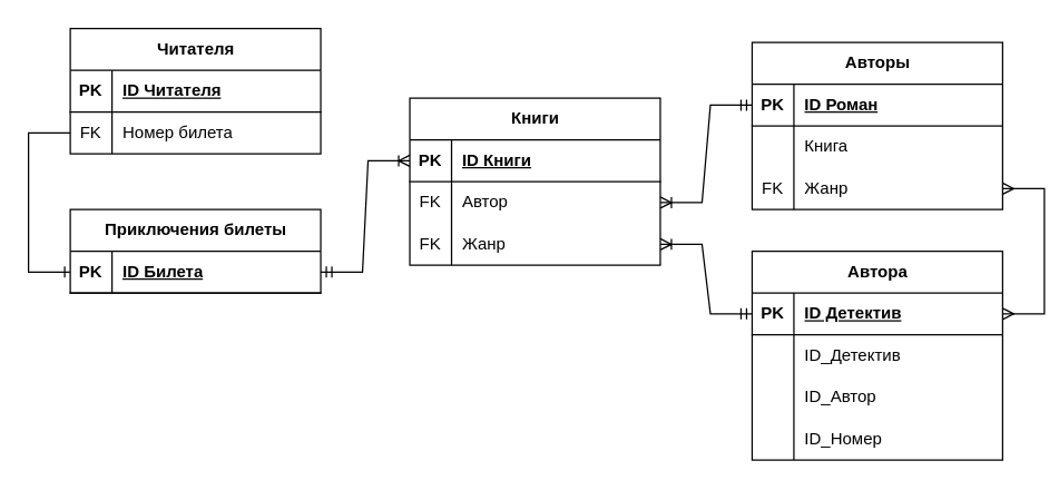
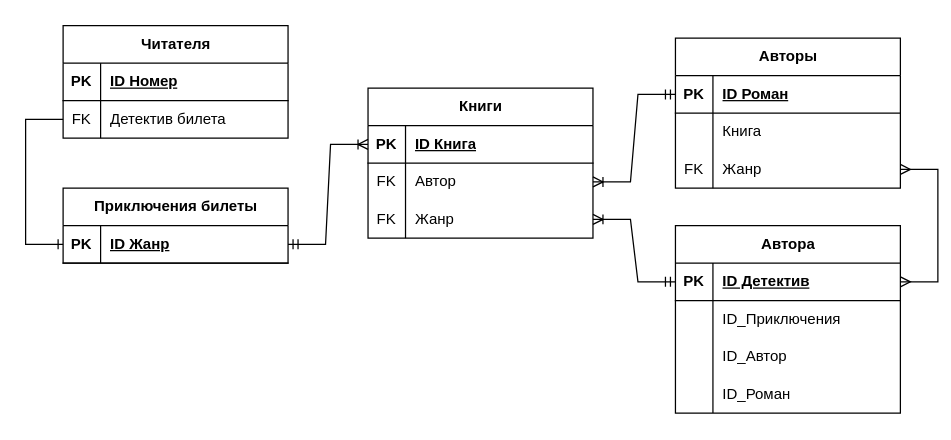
  <mxCell id="0" />
  <mxCell id="1" parent="0" />
  <mxCell id="2" value="Книги" style="shape=table;startSize=30;container=1;collapsible=1;childLayout=tableLayout;fixedRows=1;rowLines=0;fontStyle=1;align=center;resizeLast=1;html=1;" parent="1" vertex="1"><mxGeometry x="294" y="70" width="180" height="120" as="geometry" /></mxCell>
  <mxCell id="3" value="" style="shape=tableRow;horizontal=0;startSize=0;swimlaneHead=0;swimlaneBody=0;fillColor=none;collapsible=0;dropTarget=0;points=[[0,0.5],[1,0.5]];portConstraint=eastwest;top=0;left=0;right=0;bottom=1;" parent="2" vertex="1"><mxGeometry y="30" width="180" height="30" as="geometry" /></mxCell>
  <mxCell id="4" value="PK" style="shape=partialRectangle;connectable=0;fillColor=none;top=0;left=0;bottom=0;right=0;fontStyle=1;overflow=hidden;whiteSpace=wrap;html=1;" parent="3" vertex="1"><mxGeometry width="30" height="30" as="geometry"><mxRectangle width="30" height="30" as="alternateBounds" /></mxGeometry></mxCell>
- <mxCell id="5" value="ID Книги" style="shape=partialRectangle;connectable=0;fillColor=none;top=0;left=0;bottom=0;right=0;align=left;spacingLeft=6;fontStyle=5;overflow=hidden;whiteSpace=wrap;html=1;" parent="3" vertex="1"><mxGeometry x="30" width="150" height="30" as="geometry"><mxRectangle width="150" height="30" as="alternateBounds" /></mxGeometry></mxCell>
+ <mxCell id="5" value="ID Книга" style="shape=partialRectangle;connectable=0;fillColor=none;top=0;left=0;bottom=0;right=0;align=left;spacingLeft=6;fontStyle=5;overflow=hidden;whiteSpace=wrap;html=1;" parent="3" vertex="1"><mxGeometry x="30" width="150" height="30" as="geometry"><mxRectangle width="150" height="30" as="alternateBounds" /></mxGeometry></mxCell>
  <mxCell id="6" value="" style="shape=tableRow;horizontal=0;startSize=0;swimlaneHead=0;swimlaneBody=0;fillColor=none;collapsible=0;dropTarget=0;points=[[0,0.5],[1,0.5]];portConstraint=eastwest;top=0;left=0;right=0;bottom=0;" parent="2" vertex="1"><mxGeometry y="60" width="180" height="30" as="geometry" /></mxCell>
  <mxCell id="7" value="FK" style="shape=partialRectangle;connectable=0;fillColor=none;top=0;left=0;bottom=0;right=0;editable=1;overflow=hidden;whiteSpace=wrap;html=1;" parent="6" vertex="1"><mxGeometry width="30" height="30" as="geometry"><mxRectangle width="30" height="30" as="alternateBounds" /></mxGeometry></mxCell>
  <mxCell id="8" value="Автор" style="shape=partialRectangle;connectable=0;fillColor=none;top=0;left=0;bottom=0;right=0;align=left;spacingLeft=6;overflow=hidden;whiteSpace=wrap;html=1;" parent="6" vertex="1"><mxGeometry x="30" width="150" height="30" as="geometry"><mxRectangle width="150" height="30" as="alternateBounds" /></mxGeometry></mxCell>
  <mxCell id="9" value="" style="shape=tableRow;horizontal=0;startSize=0;swimlaneHead=0;swimlaneBody=0;fillColor=none;collapsible=0;dropTarget=0;points=[[0,0.5],[1,0.5]];portConstraint=eastwest;top=0;left=0;right=0;bottom=0;" parent="2" vertex="1"><mxGeometry y="90" width="180" height="30" as="geometry" /></mxCell>
  <mxCell id="10" value="FK" style="shape=partialRectangle;connectable=0;fillColor=none;top=0;left=0;bottom=0;right=0;editable=1;overflow=hidden;whiteSpace=wrap;html=1;" parent="9" vertex="1"><mxGeometry width="30" height="30" as="geometry"><mxRectangle width="30" height="30" as="alternateBounds" /></mxGeometry></mxCell>
  <mxCell id="11" value="Жанр" style="shape=partialRectangle;connectable=0;fillColor=none;top=0;left=0;bottom=0;right=0;align=left;spacingLeft=6;overflow=hidden;whiteSpace=wrap;html=1;" parent="9" vertex="1"><mxGeometry x="30" width="150" height="30" as="geometry"><mxRectangle width="150" height="30" as="alternateBounds" /></mxGeometry></mxCell>
  <mxCell id="12" value="Авторы" style="shape=table;startSize=30;container=1;collapsible=1;childLayout=tableLayout;fixedRows=1;rowLines=0;fontStyle=1;align=center;resizeLast=1;html=1;" parent="1" vertex="1"><mxGeometry x="540" y="30" width="180" height="120" as="geometry" /></mxCell>
  <mxCell id="13" value="" style="shape=tableRow;horizontal=0;startSize=0;swimlaneHead=0;swimlaneBody=0;fillColor=none;collapsible=0;dropTarget=0;points=[[0,0.5],[1,0.5]];portConstraint=eastwest;top=0;left=0;right=0;bottom=1;" parent="12" vertex="1"><mxGeometry y="30" width="180" height="30" as="geometry" /></mxCell>
  <mxCell id="14" value="PK" style="shape=partialRectangle;connectable=0;fillColor=none;top=0;left=0;bottom=0;right=0;fontStyle=1;overflow=hidden;whiteSpace=wrap;html=1;" parent="13" vertex="1"><mxGeometry width="30" height="30" as="geometry"><mxRectangle width="30" height="30" as="alternateBounds" /></mxGeometry></mxCell>
  <mxCell id="15" value="ID Роман" style="shape=partialRectangle;connectable=0;fillColor=none;top=0;left=0;bottom=0;right=0;align=left;spacingLeft=6;fontStyle=5;overflow=hidden;whiteSpace=wrap;html=1;" parent="13" vertex="1"><mxGeometry x="30" width="150" height="30" as="geometry"><mxRectangle width="150" height="30" as="alternateBounds" /></mxGeometry></mxCell>
  <mxCell id="16" value="" style="shape=tableRow;horizontal=0;startSize=0;swimlaneHead=0;swimlaneBody=0;fillColor=none;collapsible=0;dropTarget=0;points=[[0,0.5],[1,0.5]];portConstraint=eastwest;top=0;left=0;right=0;bottom=0;" parent="12" vertex="1"><mxGeometry y="60" width="180" height="30" as="geometry" /></mxCell>
  <mxCell id="17" value="" style="shape=partialRectangle;connectable=0;fillColor=none;top=0;left=0;bottom=0;right=0;editable=1;overflow=hidden;whiteSpace=wrap;html=1;" parent="16" vertex="1"><mxGeometry width="30" height="30" as="geometry"><mxRectangle width="30" height="30" as="alternateBounds" /></mxGeometry></mxCell>
  <mxCell id="18" value="Книга" style="shape=partialRectangle;connectable=0;fillColor=none;top=0;left=0;bottom=0;right=0;align=left;spacingLeft=6;overflow=hidden;whiteSpace=wrap;html=1;" parent="16" vertex="1"><mxGeometry x="30" width="150" height="30" as="geometry"><mxRectangle width="150" height="30" as="alternateBounds" /></mxGeometry></mxCell>
  <mxCell id="19" value="" style="shape=tableRow;horizontal=0;startSize=0;swimlaneHead=0;swimlaneBody=0;fillColor=none;collapsible=0;dropTarget=0;points=[[0,0.5],[1,0.5]];portConstraint=eastwest;top=0;left=0;right=0;bottom=0;" parent="12" vertex="1"><mxGeometry y="90" width="180" height="30" as="geometry" /></mxCell>
  <mxCell id="20" value="FK" style="shape=partialRectangle;connectable=0;fillColor=none;top=0;left=0;bottom=0;right=0;editable=1;overflow=hidden;whiteSpace=wrap;html=1;" parent="19" vertex="1"><mxGeometry width="30" height="30" as="geometry"><mxRectangle width="30" height="30" as="alternateBounds" /></mxGeometry></mxCell>
  <mxCell id="21" value="Жанр" style="shape=partialRectangle;connectable=0;fillColor=none;top=0;left=0;bottom=0;right=0;align=left;spacingLeft=6;overflow=hidden;whiteSpace=wrap;html=1;" parent="19" vertex="1"><mxGeometry x="30" width="150" height="30" as="geometry"><mxRectangle width="150" height="30" as="alternateBounds" /></mxGeometry></mxCell>
  <mxCell id="22" value="Автора" style="shape=table;startSize=30;container=1;collapsible=1;childLayout=tableLayout;fixedRows=1;rowLines=0;fontStyle=1;align=center;resizeLast=1;html=1;" parent="1" vertex="1"><mxGeometry x="540" y="180" width="180" height="150" as="geometry" /></mxCell>
  <mxCell id="23" value="" style="shape=tableRow;horizontal=0;startSize=0;swimlaneHead=0;swimlaneBody=0;fillColor=none;collapsible=0;dropTarget=0;points=[[0,0.5],[1,0.5]];portConstraint=eastwest;top=0;left=0;right=0;bottom=1;" parent="22" vertex="1"><mxGeometry y="30" width="180" height="30" as="geometry" /></mxCell>
  <mxCell id="24" value="PK" style="shape=partialRectangle;connectable=0;fillColor=none;top=0;left=0;bottom=0;right=0;fontStyle=1;overflow=hidden;whiteSpace=wrap;html=1;" parent="23" vertex="1"><mxGeometry width="30" height="30" as="geometry"><mxRectangle width="30" height="30" as="alternateBounds" /></mxGeometry></mxCell>
  <mxCell id="25" value="ID Детектив" style="shape=partialRectangle;connectable=0;fillColor=none;top=0;left=0;bottom=0;right=0;align=left;spacingLeft=6;fontStyle=5;overflow=hidden;whiteSpace=wrap;html=1;" parent="23" vertex="1"><mxGeometry x="30" width="150" height="30" as="geometry"><mxRectangle width="150" height="30" as="alternateBounds" /></mxGeometry></mxCell>
  <mxCell id="26" value="" style="shape=tableRow;horizontal=0;startSize=0;swimlaneHead=0;swimlaneBody=0;fillColor=none;collapsible=0;dropTarget=0;points=[[0,0.5],[1,0.5]];portConstraint=eastwest;top=0;left=0;right=0;bottom=0;" parent="22" vertex="1"><mxGeometry y="60" width="180" height="30" as="geometry" /></mxCell>
  <mxCell id="27" value="" style="shape=partialRectangle;connectable=0;fillColor=none;top=0;left=0;bottom=0;right=0;editable=1;overflow=hidden;whiteSpace=wrap;html=1;" parent="26" vertex="1"><mxGeometry width="30" height="30" as="geometry"><mxRectangle width="30" height="30" as="alternateBounds" /></mxGeometry></mxCell>
- <mxCell id="28" value="ID_Детектив" style="shape=partialRectangle;connectable=0;fillColor=none;top=0;left=0;bottom=0;right=0;align=left;spacingLeft=6;overflow=hidden;whiteSpace=wrap;html=1;" parent="26" vertex="1"><mxGeometry x="30" width="150" height="30" as="geometry"><mxRectangle width="150" height="30" as="alternateBounds" /></mxGeometry></mxCell>
+ <mxCell id="28" value="ID_Приключения" style="shape=partialRectangle;connectable=0;fillColor=none;top=0;left=0;bottom=0;right=0;align=left;spacingLeft=6;overflow=hidden;whiteSpace=wrap;html=1;" parent="26" vertex="1"><mxGeometry x="30" width="150" height="30" as="geometry"><mxRectangle width="150" height="30" as="alternateBounds" /></mxGeometry></mxCell>
  <mxCell id="29" value="" style="shape=tableRow;horizontal=0;startSize=0;swimlaneHead=0;swimlaneBody=0;fillColor=none;collapsible=0;dropTarget=0;points=[[0,0.5],[1,0.5]];portConstraint=eastwest;top=0;left=0;right=0;bottom=0;" parent="22" vertex="1"><mxGeometry y="90" width="180" height="30" as="geometry" /></mxCell>
  <mxCell id="30" value="" style="shape=partialRectangle;connectable=0;fillColor=none;top=0;left=0;bottom=0;right=0;editable=1;overflow=hidden;whiteSpace=wrap;html=1;" parent="29" vertex="1"><mxGeometry width="30" height="30" as="geometry"><mxRectangle width="30" height="30" as="alternateBounds" /></mxGeometry></mxCell>
  <mxCell id="31" value="ID_Автор" style="shape=partialRectangle;connectable=0;fillColor=none;top=0;left=0;bottom=0;right=0;align=left;spacingLeft=6;overflow=hidden;whiteSpace=wrap;html=1;" parent="29" vertex="1"><mxGeometry x="30" width="150" height="30" as="geometry"><mxRectangle width="150" height="30" as="alternateBounds" /></mxGeometry></mxCell>
  <mxCell id="32" value="" style="shape=tableRow;horizontal=0;startSize=0;swimlaneHead=0;swimlaneBody=0;fillColor=none;collapsible=0;dropTarget=0;points=[[0,0.5],[1,0.5]];portConstraint=eastwest;top=0;left=0;right=0;bottom=0;" parent="22" vertex="1"><mxGeometry y="120" width="180" height="30" as="geometry" /></mxCell>
  <mxCell id="33" value="" style="shape=partialRectangle;connectable=0;fillColor=none;top=0;left=0;bottom=0;right=0;editable=1;overflow=hidden;whiteSpace=wrap;html=1;" parent="32" vertex="1"><mxGeometry width="30" height="30" as="geometry"><mxRectangle width="30" height="30" as="alternateBounds" /></mxGeometry></mxCell>
- <mxCell id="34" value="ID_Номер" style="shape=partialRectangle;connectable=0;fillColor=none;top=0;left=0;bottom=0;right=0;align=left;spacingLeft=6;overflow=hidden;whiteSpace=wrap;html=1;" parent="32" vertex="1"><mxGeometry x="30" width="150" height="30" as="geometry"><mxRectangle width="150" height="30" as="alternateBounds" /></mxGeometry></mxCell>
+ <mxCell id="34" value="ID_Роман" style="shape=partialRectangle;connectable=0;fillColor=none;top=0;left=0;bottom=0;right=0;align=left;spacingLeft=6;overflow=hidden;whiteSpace=wrap;html=1;" parent="32" vertex="1"><mxGeometry x="30" width="150" height="30" as="geometry"><mxRectangle width="150" height="30" as="alternateBounds" /></mxGeometry></mxCell>
  <mxCell id="35" value="Читателя" style="shape=table;startSize=30;container=1;collapsible=1;childLayout=tableLayout;fixedRows=1;rowLines=0;fontStyle=1;align=center;resizeLast=1;html=1;" parent="1" vertex="1"><mxGeometry x="50" y="20" width="180" height="90" as="geometry" /></mxCell>
  <mxCell id="36" value="" style="shape=tableRow;horizontal=0;startSize=0;swimlaneHead=0;swimlaneBody=0;fillColor=none;collapsible=0;dropTarget=0;points=[[0,0.5],[1,0.5]];portConstraint=eastwest;top=0;left=0;right=0;bottom=1;" parent="35" vertex="1"><mxGeometry y="30" width="180" height="30" as="geometry" /></mxCell>
  <mxCell id="37" value="PK" style="shape=partialRectangle;connectable=0;fillColor=none;top=0;left=0;bottom=0;right=0;fontStyle=1;overflow=hidden;whiteSpace=wrap;html=1;" parent="36" vertex="1"><mxGeometry width="30" height="30" as="geometry"><mxRectangle width="30" height="30" as="alternateBounds" /></mxGeometry></mxCell>
- <mxCell id="38" value="ID Читателя" style="shape=partialRectangle;connectable=0;fillColor=none;top=0;left=0;bottom=0;right=0;align=left;spacingLeft=6;fontStyle=5;overflow=hidden;whiteSpace=wrap;html=1;" parent="36" vertex="1"><mxGeometry x="30" width="150" height="30" as="geometry"><mxRectangle width="150" height="30" as="alternateBounds" /></mxGeometry></mxCell>
+ <mxCell id="38" value="ID Номер" style="shape=partialRectangle;connectable=0;fillColor=none;top=0;left=0;bottom=0;right=0;align=left;spacingLeft=6;fontStyle=5;overflow=hidden;whiteSpace=wrap;html=1;" parent="36" vertex="1"><mxGeometry x="30" width="150" height="30" as="geometry"><mxRectangle width="150" height="30" as="alternateBounds" /></mxGeometry></mxCell>
  <mxCell id="39" value="" style="shape=tableRow;horizontal=0;startSize=0;swimlaneHead=0;swimlaneBody=0;fillColor=none;collapsible=0;dropTarget=0;points=[[0,0.5],[1,0.5]];portConstraint=eastwest;top=0;left=0;right=0;bottom=0;" parent="35" vertex="1"><mxGeometry y="60" width="180" height="30" as="geometry" /></mxCell>
  <mxCell id="40" value="FK" style="shape=partialRectangle;connectable=0;fillColor=none;top=0;left=0;bottom=0;right=0;editable=1;overflow=hidden;whiteSpace=wrap;html=1;" parent="39" vertex="1"><mxGeometry width="30" height="30" as="geometry"><mxRectangle width="30" height="30" as="alternateBounds" /></mxGeometry></mxCell>
- <mxCell id="41" value="Номер билета" style="shape=partialRectangle;connectable=0;fillColor=none;top=0;left=0;bottom=0;right=0;align=left;spacingLeft=6;overflow=hidden;whiteSpace=wrap;html=1;" parent="39" vertex="1"><mxGeometry x="30" width="150" height="30" as="geometry"><mxRectangle width="150" height="30" as="alternateBounds" /></mxGeometry></mxCell>
+ <mxCell id="41" value="Детектив билета" style="shape=partialRectangle;connectable=0;fillColor=none;top=0;left=0;bottom=0;right=0;align=left;spacingLeft=6;overflow=hidden;whiteSpace=wrap;html=1;" parent="39" vertex="1"><mxGeometry x="30" width="150" height="30" as="geometry"><mxRectangle width="150" height="30" as="alternateBounds" /></mxGeometry></mxCell>
  <mxCell id="42" value="Приключения билеты" style="shape=table;startSize=30;container=1;collapsible=1;childLayout=tableLayout;fixedRows=1;rowLines=0;fontStyle=1;align=center;resizeLast=1;html=1;" parent="1" vertex="1"><mxGeometry x="50" y="150" width="180" height="60" as="geometry" /></mxCell>
  <mxCell id="43" value="" style="shape=tableRow;horizontal=0;startSize=0;swimlaneHead=0;swimlaneBody=0;fillColor=none;collapsible=0;dropTarget=0;points=[[0,0.5],[1,0.5]];portConstraint=eastwest;top=0;left=0;right=0;bottom=1;" parent="42" vertex="1"><mxGeometry y="30" width="180" height="30" as="geometry" /></mxCell>
  <mxCell id="44" value="PK" style="shape=partialRectangle;connectable=0;fillColor=none;top=0;left=0;bottom=0;right=0;fontStyle=1;overflow=hidden;whiteSpace=wrap;html=1;" parent="43" vertex="1"><mxGeometry width="30" height="30" as="geometry"><mxRectangle width="30" height="30" as="alternateBounds" /></mxGeometry></mxCell>
- <mxCell id="45" value="ID Билета" style="shape=partialRectangle;connectable=0;fillColor=none;top=0;left=0;bottom=0;right=0;align=left;spacingLeft=6;fontStyle=5;overflow=hidden;whiteSpace=wrap;html=1;" parent="43" vertex="1"><mxGeometry x="30" width="150" height="30" as="geometry"><mxRectangle width="150" height="30" as="alternateBounds" /></mxGeometry></mxCell>
+ <mxCell id="45" value="ID Жанр" style="shape=partialRectangle;connectable=0;fillColor=none;top=0;left=0;bottom=0;right=0;align=left;spacingLeft=6;fontStyle=5;overflow=hidden;whiteSpace=wrap;html=1;" parent="43" vertex="1"><mxGeometry x="30" width="150" height="30" as="geometry"><mxRectangle width="150" height="30" as="alternateBounds" /></mxGeometry></mxCell>
  <mxCell id="46" value="" style="edgeStyle=entityRelationEdgeStyle;fontSize=12;html=1;endArrow=ERmany;startArrow=ERmany;rounded=0;entryX=1;entryY=0.5;entryDx=0;entryDy=0;exitX=1;exitY=0.5;exitDx=0;exitDy=0;" parent="1" source="19" target="23" edge="1"><mxGeometry width="100" height="100" relative="1" as="geometry"><mxPoint x="590" y="525" as="sourcePoint" /><mxPoint x="690" y="425" as="targetPoint" /></mxGeometry></mxCell>
  <mxCell id="47" value="" style="edgeStyle=entityRelationEdgeStyle;fontSize=12;html=1;endArrow=ERoneToMany;startArrow=ERmandOne;rounded=0;exitX=0;exitY=0.5;exitDx=0;exitDy=0;entryX=1;entryY=0.5;entryDx=0;entryDy=0;" parent="1" source="13" target="6" edge="1"><mxGeometry width="100" height="100" relative="1" as="geometry"><mxPoint x="350" y="500" as="sourcePoint" /><mxPoint x="550" y="110" as="targetPoint" /></mxGeometry></mxCell>
  <mxCell id="48" value="" style="edgeStyle=entityRelationEdgeStyle;fontSize=12;html=1;endArrow=ERoneToMany;startArrow=ERmandOne;rounded=0;entryX=1;entryY=0.5;entryDx=0;entryDy=0;exitX=0;exitY=0.5;exitDx=0;exitDy=0;" parent="1" source="23" target="9" edge="1"><mxGeometry width="100" height="100" relative="1" as="geometry"><mxPoint x="340" y="390" as="sourcePoint" /><mxPoint x="440" y="290" as="targetPoint" /></mxGeometry></mxCell>
  <mxCell id="49" value="" style="edgeStyle=entityRelationEdgeStyle;fontSize=12;html=1;endArrow=ERoneToMany;startArrow=ERmandOne;rounded=0;entryX=0;entryY=0.5;entryDx=0;entryDy=0;exitX=1;exitY=0.5;exitDx=0;exitDy=0;" parent="1" source="43" target="3" edge="1"><mxGeometry width="100" height="100" relative="1" as="geometry"><mxPoint x="260" y="210" as="sourcePoint" /><mxPoint x="337.06" y="262.99" as="targetPoint" /></mxGeometry></mxCell>
  <mxCell id="50" value="" style="edgeStyle=orthogonalEdgeStyle;fontSize=12;html=1;endArrow=ERone;endFill=1;rounded=0;entryX=0;entryY=0.5;entryDx=0;entryDy=0;exitX=0;exitY=0.5;exitDx=0;exitDy=0;" edge="1" parent="1" source="39" target="43"><mxGeometry width="100" height="100" relative="1" as="geometry"><mxPoint x="10" y="100" as="sourcePoint" /><mxPoint x="10" y="200" as="targetPoint" /><Array as="points"><mxPoint x="20" y="95" /><mxPoint x="20" y="195" /></Array></mxGeometry></mxCell>
